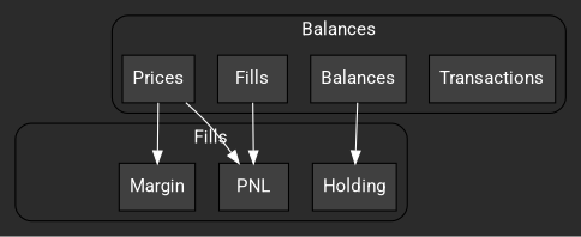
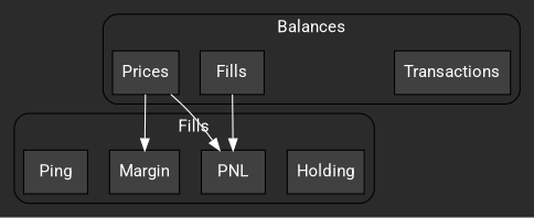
  digraph {
    bgcolor="#2B2B2B"
    fontcolor=white
    fontname=Roboto
    node [fillcolor="#404040" fontcolor=white fontname=Roboto shape=record style=filled]
    edge [color=white fontname=Roboto]
    Transactions
    Fills
-   Balances
    Prices
    Holding
    PNL
    Margin
+   Ping
    subgraph cluster_1 {
      label=Balances
      style=rounded
      Transactions
      Fills
-     Balances
      Prices
    }
    subgraph cluster_2 {
      label=Fills
      style=rounded
      Holding
      PNL
      Margin
+     Ping
    }
    Fills -> PNL
-   Balances -> Holding
    Prices -> PNL
    Prices -> Margin
  }
